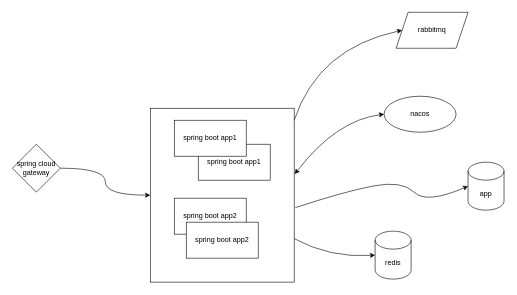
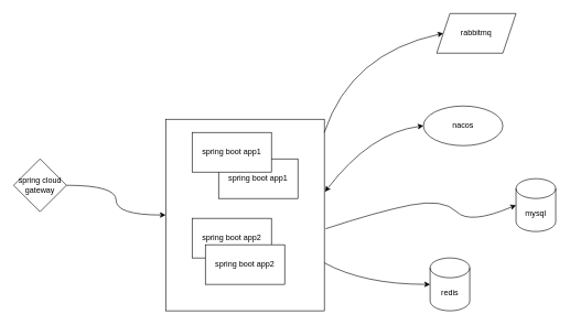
  <mxCell id="0" />
  <mxCell id="1" parent="0" />
  <mxCell id="2" value="" style="rounded=0;whiteSpace=wrap;html=1;" parent="1" vertex="1"><mxGeometry x="250" y="180" width="240" height="290" as="geometry" /></mxCell>
  <mxCell id="3" style="edgeStyle=orthogonalEdgeStyle;rounded=0;orthogonalLoop=1;jettySize=auto;html=1;exitX=1;exitY=0.5;exitDx=0;exitDy=0;curved=1;" edge="1" parent="1" source="4" target="2"><mxGeometry relative="1" as="geometry" /></mxCell>
  <mxCell id="4" value="spring cloud gateway" style="rhombus;whiteSpace=wrap;html=1;" parent="1" vertex="1"><mxGeometry x="20" y="240" width="80" height="80" as="geometry" /></mxCell>
  <mxCell id="5" value="nacos" style="ellipse;whiteSpace=wrap;html=1;" parent="1" vertex="1"><mxGeometry x="640" y="160" width="120" height="60" as="geometry" /></mxCell>
  <mxCell id="6" value="spring boot app1" style="rounded=0;whiteSpace=wrap;html=1;" parent="1" vertex="1"><mxGeometry x="330" y="240" width="120" height="60" as="geometry" /></mxCell>
  <mxCell id="7" value="spring boot app2" style="rounded=0;whiteSpace=wrap;html=1;" parent="1" vertex="1"><mxGeometry x="290" y="330" width="120" height="60" as="geometry" /></mxCell>
  <mxCell id="8" value="spring boot app2" style="rounded=0;whiteSpace=wrap;html=1;" parent="1" vertex="1"><mxGeometry x="310" y="370" width="120" height="60" as="geometry" /></mxCell>
  <mxCell id="9" value="spring boot app1" style="rounded=0;whiteSpace=wrap;html=1;" parent="1" vertex="1"><mxGeometry x="290" y="200" width="120" height="60" as="geometry" /></mxCell>
  <mxCell id="10" value="" style="endArrow=classic;startArrow=classic;html=1;rounded=0;entryX=0;entryY=0.5;entryDx=0;entryDy=0;exitX=1.004;exitY=0.379;exitDx=0;exitDy=0;exitPerimeter=0;curved=1;" parent="1" source="2" target="5" edge="1"><mxGeometry width="50" height="50" relative="1" as="geometry"><mxPoint x="510" y="320" as="sourcePoint" /><mxPoint x="560" y="270" as="targetPoint" /><Array as="points"><mxPoint x="560" y="200" /></Array></mxGeometry></mxCell>
  <mxCell id="11" value="rabbitmq" style="shape=parallelogram;perimeter=parallelogramPerimeter;whiteSpace=wrap;html=1;fixedSize=1;" parent="1" vertex="1"><mxGeometry x="660" y="20" width="120" height="60" as="geometry" /></mxCell>
- <mxCell id="12" value="redis" style="shape=cylinder3;whiteSpace=wrap;html=1;boundedLbl=1;backgroundOutline=1;size=15;" parent="1" vertex="1"><mxGeometry x="625" y="385" width="60" height="80" as="geometry" /></mxCell>
- <mxCell id="13" value="app" style="shape=cylinder3;whiteSpace=wrap;html=1;boundedLbl=1;backgroundOutline=1;size=15;" parent="1" vertex="1"><mxGeometry x="780" y="270" width="60" height="80" as="geometry" /></mxCell>
+ <mxCell id="12" value="redis" style="shape=cylinder3;whiteSpace=wrap;html=1;boundedLbl=1;backgroundOutline=1;size=15;" parent="1" vertex="1"><mxGeometry x="650" y="390" width="60" height="80" as="geometry" /></mxCell>
+ <mxCell id="13" value="mysql" style="shape=cylinder3;whiteSpace=wrap;html=1;boundedLbl=1;backgroundOutline=1;size=15;" parent="1" vertex="1"><mxGeometry x="780" y="270" width="60" height="80" as="geometry" /></mxCell>
  <mxCell id="14" value="" style="endArrow=classic;html=1;rounded=0;entryX=0;entryY=0.5;entryDx=0;entryDy=0;entryPerimeter=0;exitX=1;exitY=0.75;exitDx=0;exitDy=0;curved=1;" parent="1" source="2" target="12" edge="1"><mxGeometry width="50" height="50" relative="1" as="geometry"><mxPoint x="480" y="450" as="sourcePoint" /><mxPoint x="530" y="400" as="targetPoint" /><Array as="points"><mxPoint x="550" y="430" /></Array></mxGeometry></mxCell>
  <mxCell id="15" value="" style="endArrow=classic;html=1;rounded=0;entryX=0;entryY=0.5;entryDx=0;entryDy=0;entryPerimeter=0;exitX=1.008;exitY=0.572;exitDx=0;exitDy=0;curved=1;exitPerimeter=0;" parent="1" source="2" edge="1" target="13"><mxGeometry width="50" height="50" relative="1" as="geometry"><mxPoint x="485" y="331.06" as="sourcePoint" /><mxPoint x="775" y="336.06" as="targetPoint" /><Array as="points"><mxPoint x="570" y="320" /><mxPoint x="670" y="300" /><mxPoint x="710" y="340" /></Array></mxGeometry></mxCell>
  <mxCell id="16" value="" style="endArrow=classic;html=1;rounded=0;entryX=0;entryY=0.5;entryDx=0;entryDy=0;curved=1;" parent="1" target="11" edge="1"><mxGeometry width="50" height="50" relative="1" as="geometry"><mxPoint x="490" y="200" as="sourcePoint" /><mxPoint x="540" y="150" as="targetPoint" /><Array as="points"><mxPoint x="530" y="80" /></Array></mxGeometry></mxCell>
